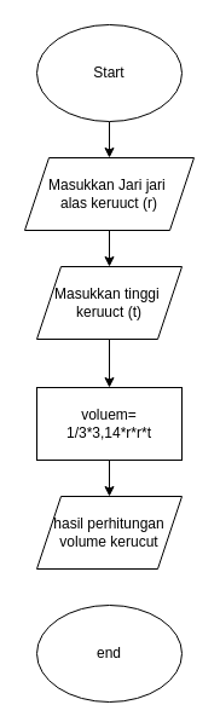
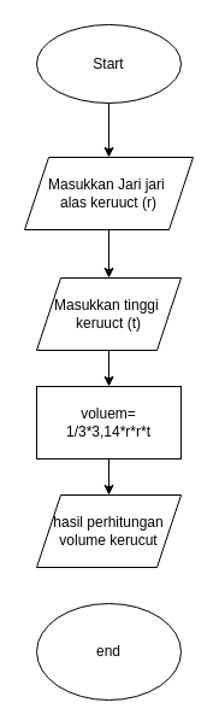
  <mxCell id="0" />
  <mxCell id="1" parent="0" />
  <mxCell id="2" style="edgeStyle=orthogonalEdgeStyle;rounded=0;orthogonalLoop=1;jettySize=auto;html=1;entryX=0.5;entryY=0;entryDx=0;entryDy=0;" edge="1" parent="1" source="3" target="6"><mxGeometry relative="1" as="geometry" /></mxCell>
- <mxCell id="3" value="Start" style="ellipse;whiteSpace=wrap;html=1;" vertex="1" parent="1"><mxGeometry x="30" y="20" width="120" height="80" as="geometry" /></mxCell>
+ <mxCell id="3" value="Start" style="ellipse;whiteSpace=wrap;html=1;" vertex="1" parent="1"><mxGeometry x="30" y="20" width="120" height="65" as="geometry" /></mxCell>
  <mxCell id="4" value="end" style="ellipse;whiteSpace=wrap;html=1;" vertex="1" parent="1"><mxGeometry x="30" y="500" width="120" height="80" as="geometry" /></mxCell>
  <mxCell id="5" style="edgeStyle=orthogonalEdgeStyle;rounded=0;orthogonalLoop=1;jettySize=auto;html=1;" edge="1" parent="1" source="6" target="10"><mxGeometry relative="1" as="geometry" /></mxCell>
  <mxCell id="6" value="Masukkan Jari jari&amp;nbsp;&lt;br&gt;alas keruuct (r)" style="shape=parallelogram;perimeter=parallelogramPerimeter;whiteSpace=wrap;html=1;fixedSize=1;" vertex="1" parent="1"><mxGeometry x="20" y="130" width="140" height="60" as="geometry" /></mxCell>
  <mxCell id="7" style="edgeStyle=orthogonalEdgeStyle;rounded=0;orthogonalLoop=1;jettySize=auto;html=1;entryX=0.5;entryY=0;entryDx=0;entryDy=0;" edge="1" parent="1" source="8" target="11"><mxGeometry relative="1" as="geometry" /></mxCell>
  <mxCell id="8" value="voluem= 1/3*3,14*r*r*t" style="rounded=0;whiteSpace=wrap;html=1;" vertex="1" parent="1"><mxGeometry x="30" y="320" width="120" height="60" as="geometry" /></mxCell>
  <mxCell id="9" style="edgeStyle=orthogonalEdgeStyle;rounded=0;orthogonalLoop=1;jettySize=auto;html=1;" edge="1" parent="1" source="10" target="8"><mxGeometry relative="1" as="geometry" /></mxCell>
- <mxCell id="10" value="Masukkan tinggi&amp;nbsp;&lt;br&gt;keruuct (t)" style="shape=parallelogram;perimeter=parallelogramPerimeter;whiteSpace=wrap;html=1;fixedSize=1;" vertex="1" parent="1"><mxGeometry x="30" y="220" width="120" height="60" as="geometry" /></mxCell>
+ <mxCell id="10" value="Masukkan tinggi&amp;nbsp;&lt;br&gt;keruuct (t)" style="shape=parallelogram;perimeter=parallelogramPerimeter;whiteSpace=wrap;html=1;fixedSize=1;" vertex="1" parent="1"><mxGeometry x="30" y="230" width="120" height="60" as="geometry" /></mxCell>
  <mxCell id="11" value="hasil perhitungan&lt;br&gt;volume kerucut" style="shape=parallelogram;perimeter=parallelogramPerimeter;whiteSpace=wrap;html=1;fixedSize=1;" vertex="1" parent="1"><mxGeometry x="30" y="410" width="120" height="60" as="geometry" /></mxCell>
